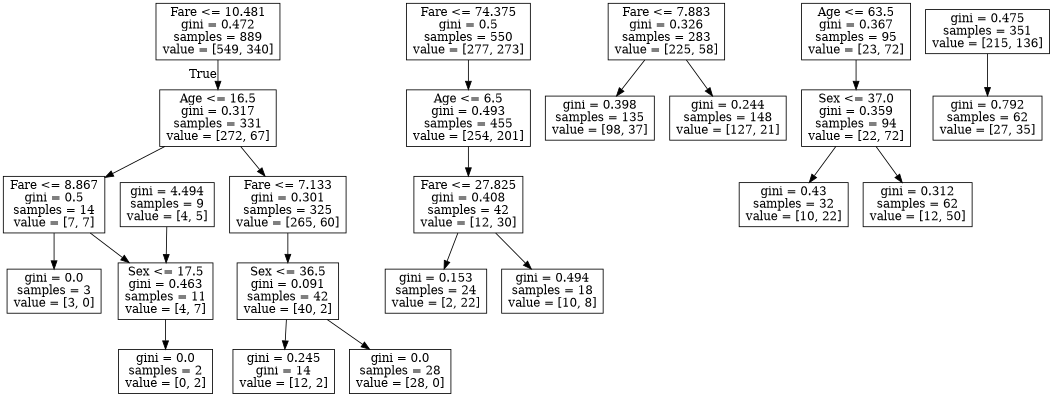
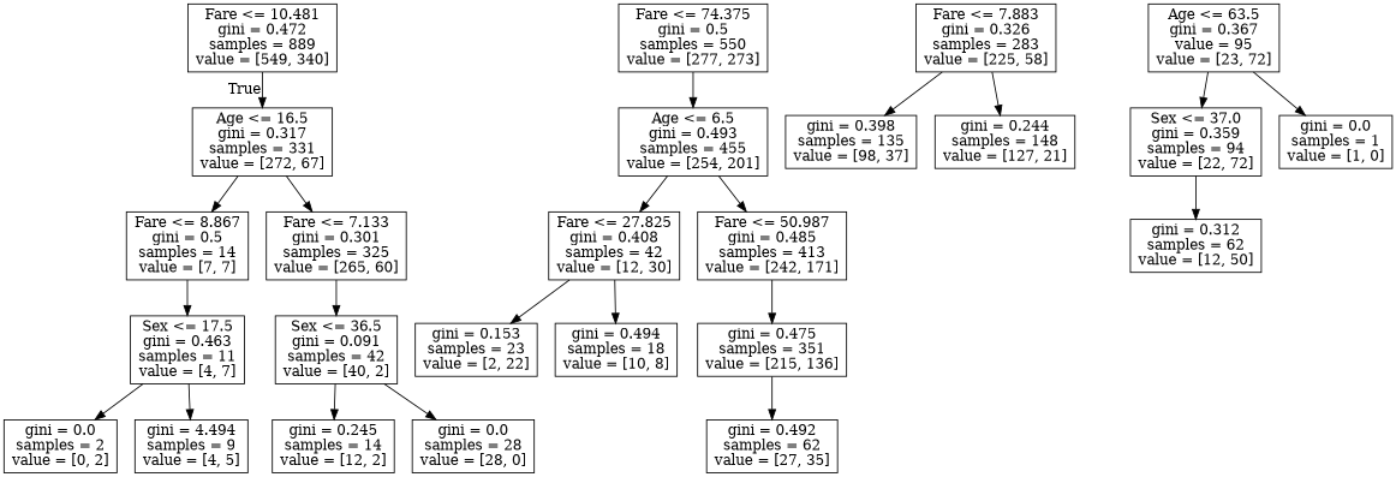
  digraph {
    node [shape=box]
    n1 [label="Fare <= 10.481\ngini = 0.472\nsamples = 889\nvalue = [549, 340]"]
    n2 [label="Age <= 16.5\ngini = 0.317\nsamples = 331\nvalue = [272, 67]"]
    n3 [label="Fare <= 8.867\ngini = 0.5\nsamples = 14\nvalue = [7, 7]"]
    n4 [label="Fare <= 7.133\ngini = 0.301\nsamples = 325\nvalue = [265, 60]"]
    n5 [label="Fare <= 74.375\ngini = 0.5\nsamples = 550\nvalue = [277, 273]"]
    n6 [label="Age <= 6.5\ngini = 0.493\nsamples = 455\nvalue = [254, 201]"]
    n7 [label="Sex <= 17.5\ngini = 0.463\nsamples = 11\nvalue = [4, 7]"]
-   n8 [label="gini = 0.0\nsamples = 3\nvalue = [3, 0]"]
    n9 [label="Sex <= 36.5\ngini = 0.091\nsamples = 42\nvalue = [40, 2]"]
    n10 [label="gini = 0.0\nsamples = 2\nvalue = [0, 2]"]
    n11 [label="gini = 4.494\nsamples = 9\nvalue = [4, 5]"]
-   n12 [label="gini = 0.245\ngini = 14\nvalue = [12, 2]"]
+   n12 [label="gini = 0.245\nsamples = 14\nvalue = [12, 2]"]
    n13 [label="gini = 0.0\nsamples = 28\nvalue = [28, 0]"]
    n14 [label="Fare <= 7.883\ngini = 0.326\nsamples = 283\nvalue = [225, 58]"]
    n15 [label="gini = 0.398\nsamples = 135\nvalue = [98, 37]"]
    n16 [label="gini = 0.244\nsamples = 148\nvalue = [127, 21]"]
    n17 [label="Fare <= 27.825\ngini = 0.408\nsamples = 42\nvalue = [12, 30]"]
-   n19 [label="Age <= 63.5\ngini = 0.367\nsamples = 95\nvalue = [23, 72]"]
+   n18 [label="Fare <= 50.987\ngini = 0.485\nsamples = 413\nvalue = [242, 171]"]
+   n19 [label="Age <= 63.5\ngini = 0.367\nvalue = 95\nvalue = [23, 72]"]
    n20 [label="Sex <= 37.0\ngini = 0.359\nsamples = 94\nvalue = [22, 72]"]
-   n22 [label="gini = 0.153\nsamples = 24\nvalue = [2, 22]"]
+   n21 [label="gini = 0.0\nsamples = 1\nvalue = [1, 0]"]
+   n22 [label="gini = 0.153\nsamples = 23\nvalue = [2, 22]"]
    n23 [label="gini = 0.494\nsamples = 18\nvalue = [10, 8]"]
    n24 [label="gini = 0.475\nsamples = 351\nvalue = [215, 136]"]
-   n25 [label="gini = 0.792\nsamples = 62\nvalue = [27, 35]"]
-   n26 [label="gini = 0.43\nsamples = 32\nvalue = [10, 22]"]
+   n25 [label="gini = 0.492\nsamples = 62\nvalue = [27, 35]"]
    n27 [label="gini = 0.312\nsamples = 62\nvalue = [12, 50]"]
    n1 -> n2 [headlabel=True labelangle=45 labeldistance=2.5]
    n2 -> n3
    n2 -> n4
    n3 -> n7
-   n3 -> n8
    n4 -> n9
    n5 -> n6
    n6 -> n17
+   n6 -> n18
    n7 -> n10
-   n11 -> n7
+   n7 -> n11
    n9 -> n12
    n9 -> n13
    n14 -> n15
    n14 -> n16
    n17 -> n22
    n17 -> n23
+   n18 -> n24
    n19 -> n20
-   n20 -> n26
+   n19 -> n21
    n20 -> n27
    n24 -> n25
  }
